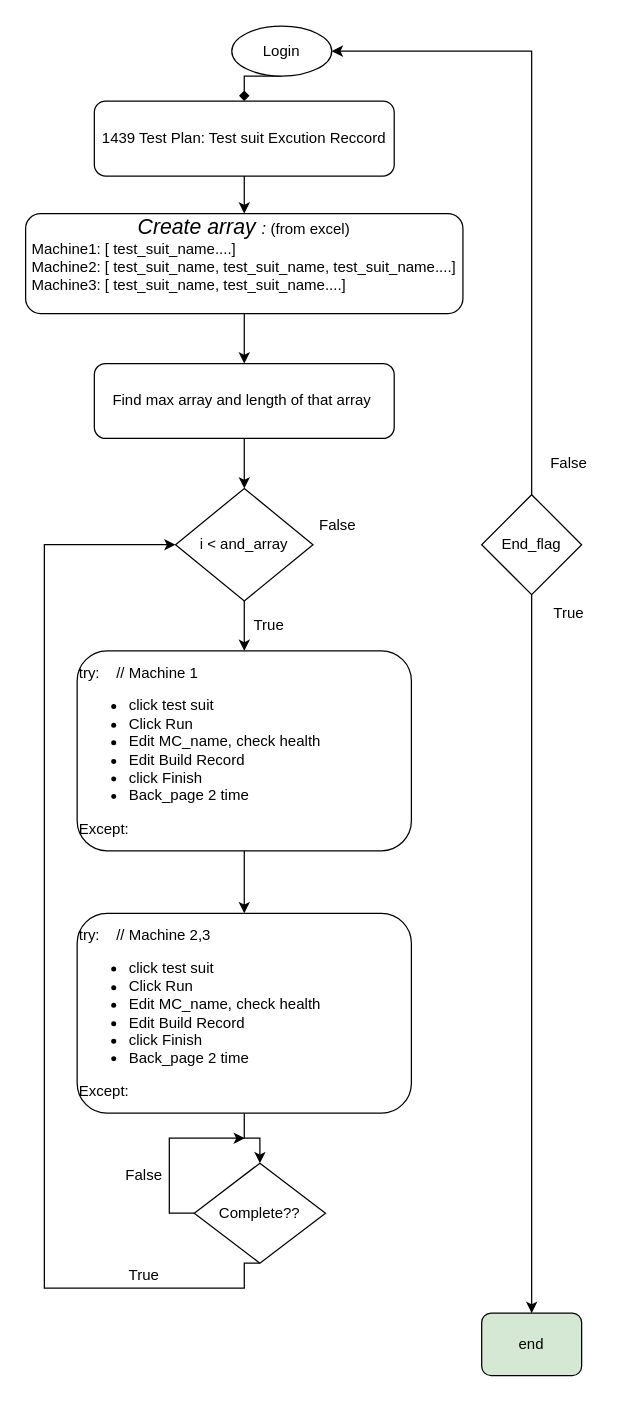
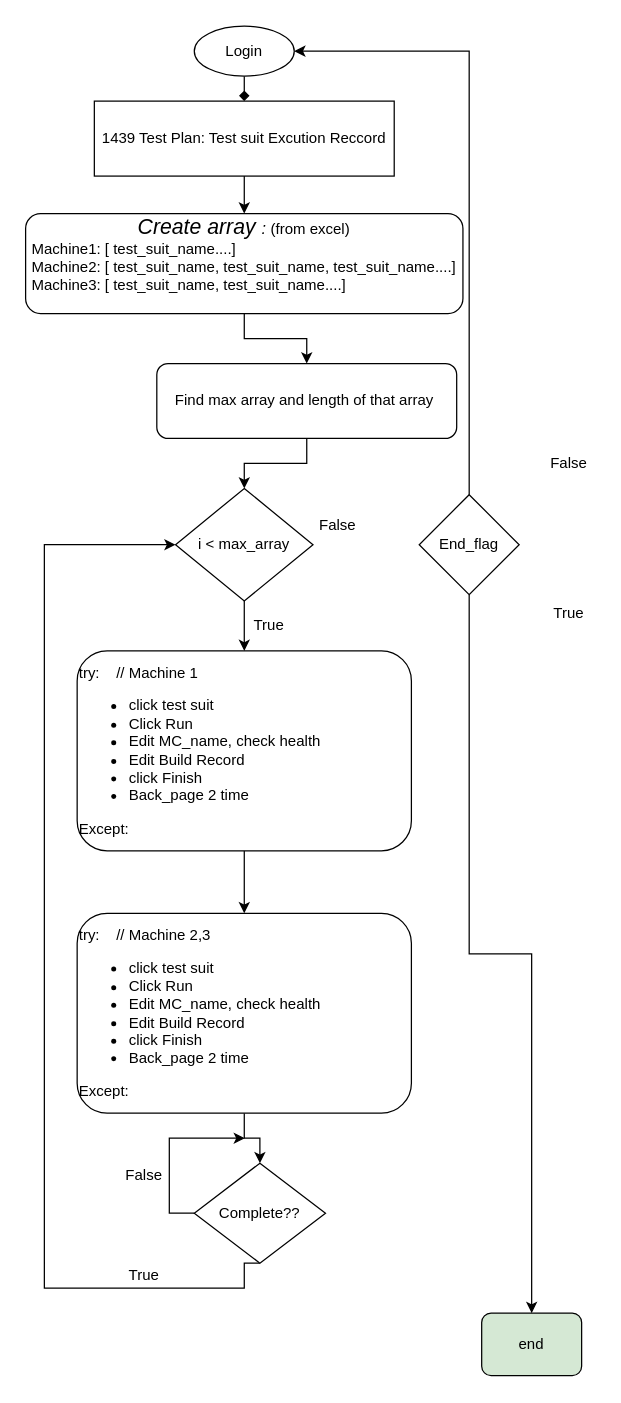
  <mxCell id="0" />
  <mxCell id="1" parent="0" />
  <mxCell id="2" style="edgeStyle=orthogonalEdgeStyle;rounded=0;orthogonalLoop=1;jettySize=auto;html=1;exitX=0.5;exitY=1;exitDx=0;exitDy=0;entryX=0.5;entryY=0;entryDx=0;entryDy=0;" parent="1" source="3" target="5" edge="1"><mxGeometry relative="1" as="geometry" /></mxCell>
- <mxCell id="3" value="&lt;span&gt;i &amp;lt; and_array&lt;/span&gt;" style="rhombus;whiteSpace=wrap;html=1;" parent="1" vertex="1"><mxGeometry x="140" y="390" width="110" height="90" as="geometry" /></mxCell>
+ <mxCell id="3" value="&lt;span&gt;i &amp;lt; max_array&lt;/span&gt;" style="rhombus;whiteSpace=wrap;html=1;" parent="1" vertex="1"><mxGeometry x="140" y="390" width="110" height="90" as="geometry" /></mxCell>
  <mxCell id="4" style="edgeStyle=orthogonalEdgeStyle;rounded=0;orthogonalLoop=1;jettySize=auto;html=1;exitX=0.5;exitY=1;exitDx=0;exitDy=0;entryX=0.5;entryY=0;entryDx=0;entryDy=0;" parent="1" source="5" target="7" edge="1"><mxGeometry relative="1" as="geometry" /></mxCell>
  <mxCell id="5" value="try:&amp;nbsp; &amp;nbsp; // Machine 1&lt;br&gt;&lt;ul&gt;&lt;li&gt;click test suit&lt;/li&gt;&lt;li&gt;Click Run&lt;/li&gt;&lt;li&gt;Edit MC_name, check health&lt;/li&gt;&lt;li&gt;Edit Build Record&lt;/li&gt;&lt;li&gt;click Finish&lt;/li&gt;&lt;li&gt;Back_page 2 time&lt;/li&gt;&lt;/ul&gt;Except:&amp;nbsp;" style="rounded=1;whiteSpace=wrap;html=1;align=left;" parent="1" vertex="1"><mxGeometry x="61.25" y="520" width="267.5" height="160" as="geometry" /></mxCell>
  <mxCell id="6" style="edgeStyle=orthogonalEdgeStyle;rounded=0;orthogonalLoop=1;jettySize=auto;html=1;exitX=0.5;exitY=1;exitDx=0;exitDy=0;entryX=0.5;entryY=0;entryDx=0;entryDy=0;" parent="1" source="7" target="10" edge="1"><mxGeometry relative="1" as="geometry" /></mxCell>
  <mxCell id="7" value="try:&amp;nbsp; &amp;nbsp; // Machine 2,3&lt;br&gt;&lt;ul&gt;&lt;li&gt;click test suit&lt;/li&gt;&lt;li&gt;Click Run&lt;/li&gt;&lt;li&gt;Edit MC_name, check health&lt;/li&gt;&lt;li&gt;Edit Build Record&lt;/li&gt;&lt;li&gt;click Finish&lt;/li&gt;&lt;li&gt;Back_page 2 time&lt;/li&gt;&lt;/ul&gt;Except:&amp;nbsp;" style="rounded=1;whiteSpace=wrap;html=1;align=left;" parent="1" vertex="1"><mxGeometry x="61.25" y="730" width="267.5" height="160" as="geometry" /></mxCell>
  <mxCell id="8" style="edgeStyle=orthogonalEdgeStyle;rounded=0;orthogonalLoop=1;jettySize=auto;html=1;exitX=0;exitY=0.5;exitDx=0;exitDy=0;" parent="1" source="10" edge="1"><mxGeometry relative="1" as="geometry"><mxPoint x="195" y="910" as="targetPoint" /></mxGeometry></mxCell>
  <mxCell id="9" style="edgeStyle=orthogonalEdgeStyle;rounded=0;orthogonalLoop=1;jettySize=auto;html=1;exitX=0.5;exitY=1;exitDx=0;exitDy=0;entryX=0;entryY=0.5;entryDx=0;entryDy=0;" parent="1" source="10" target="3" edge="1"><mxGeometry relative="1" as="geometry"><Array as="points"><mxPoint x="195" y="1030" /><mxPoint x="35" y="1030" /><mxPoint x="35" y="435" /></Array></mxGeometry></mxCell>
  <mxCell id="10" value="Complete??" style="rhombus;whiteSpace=wrap;html=1;" parent="1" vertex="1"><mxGeometry x="155" y="930" width="105" height="80" as="geometry" /></mxCell>
  <mxCell id="11" value="False" style="text;html=1;strokeColor=none;fillColor=none;align=center;verticalAlign=middle;whiteSpace=wrap;rounded=0;" parent="1" vertex="1"><mxGeometry x="95" y="930" width="40" height="20" as="geometry" /></mxCell>
  <mxCell id="12" value="True" style="text;html=1;strokeColor=none;fillColor=none;align=center;verticalAlign=middle;whiteSpace=wrap;rounded=0;" parent="1" vertex="1"><mxGeometry x="95" y="1010" width="40" height="20" as="geometry" /></mxCell>
  <mxCell id="13" style="edgeStyle=orthogonalEdgeStyle;rounded=0;orthogonalLoop=1;jettySize=auto;html=1;exitX=0.5;exitY=1;exitDx=0;exitDy=0;entryX=0.5;entryY=0;entryDx=0;entryDy=0;" parent="1" source="14" target="3" edge="1"><mxGeometry relative="1" as="geometry" /></mxCell>
- <mxCell id="14" value="&lt;span&gt;Find max array and length of that array&amp;nbsp;&lt;/span&gt;" style="rounded=1;whiteSpace=wrap;html=1;" parent="1" vertex="1"><mxGeometry x="75" y="290" width="240" height="60" as="geometry" /></mxCell>
+ <mxCell id="14" value="&lt;span&gt;Find max array and length of that array&amp;nbsp;&lt;/span&gt;" style="rounded=1;whiteSpace=wrap;html=1;" parent="1" vertex="1"><mxGeometry x="125" y="290" width="240" height="60" as="geometry" /></mxCell>
  <mxCell id="15" style="edgeStyle=orthogonalEdgeStyle;rounded=0;orthogonalLoop=1;jettySize=auto;html=1;exitX=0.5;exitY=1;exitDx=0;exitDy=0;entryX=0.5;entryY=0;entryDx=0;entryDy=0;" parent="1" source="16" target="18" edge="1"><mxGeometry relative="1" as="geometry" /></mxCell>
- <mxCell id="16" value="&lt;span&gt;1439 Test Plan: Test suit Excution Reccord&lt;/span&gt;" style="rounded=1;whiteSpace=wrap;html=1;" parent="1" vertex="1"><mxGeometry x="75" y="80" width="240" height="60" as="geometry" /></mxCell>
+ <mxCell id="16" value="&lt;span&gt;1439 Test Plan: Test suit Excution Reccord&lt;/span&gt;" style="whiteSpace=wrap;html=1;rounded=0;" parent="1" vertex="1"><mxGeometry x="75" y="80" width="240" height="60" as="geometry" /></mxCell>
  <mxCell id="17" style="edgeStyle=orthogonalEdgeStyle;rounded=0;orthogonalLoop=1;jettySize=auto;html=1;exitX=0.5;exitY=1;exitDx=0;exitDy=0;entryX=0.5;entryY=0;entryDx=0;entryDy=0;" parent="1" source="18" target="14" edge="1"><mxGeometry relative="1" as="geometry" /></mxCell>
  <mxCell id="18" value="&lt;i&gt;&lt;font style=&quot;font-size: 17px&quot;&gt;Create array&amp;nbsp;&lt;/font&gt;&lt;span style=&quot;font-size: 13px&quot;&gt;:&amp;nbsp;&lt;/span&gt;&lt;/i&gt;&lt;span&gt;(from excel)&lt;/span&gt;&lt;br&gt;&lt;div style=&quot;text-align: left&quot;&gt;&lt;font style=&quot;font-size: 12px&quot;&gt;Machine1: [ test_suit_name....]&lt;/font&gt;&lt;/div&gt;&lt;div style=&quot;text-align: left&quot;&gt;Machine2: [ test_suit_name, test_suit_name, test_suit_name....]&lt;/div&gt;&lt;div style=&quot;text-align: left&quot;&gt;Machine3: [ test_suit_name, test_suit_name....]&lt;/div&gt;&lt;span&gt;&amp;nbsp;&lt;/span&gt;" style="rounded=1;whiteSpace=wrap;html=1;" parent="1" vertex="1"><mxGeometry x="20" y="170" width="350" height="80" as="geometry" /></mxCell>
  <mxCell id="19" style="edgeStyle=orthogonalEdgeStyle;rounded=0;orthogonalLoop=1;jettySize=auto;html=1;exitX=0.5;exitY=1;exitDx=0;exitDy=0;entryX=0.5;entryY=0;entryDx=0;entryDy=0;endArrow=diamond;" parent="1" source="20" target="16" edge="1"><mxGeometry relative="1" as="geometry" /></mxCell>
- <mxCell id="20" value="&lt;span&gt;Login&lt;/span&gt;" style="ellipse;whiteSpace=wrap;html=1;" parent="1" vertex="1"><mxGeometry x="185" y="20" width="80" height="40" as="geometry" /></mxCell>
+ <mxCell id="20" value="&lt;span&gt;Login&lt;/span&gt;" style="ellipse;whiteSpace=wrap;html=1;" parent="1" vertex="1"><mxGeometry x="155" width="80" height="40" as="geometry" y="20" /></mxCell>
  <mxCell id="21" value="True" style="text;html=1;strokeColor=none;fillColor=none;align=center;verticalAlign=middle;whiteSpace=wrap;rounded=0;" parent="1" vertex="1"><mxGeometry x="195" y="490" width="40" height="20" as="geometry" /></mxCell>
  <mxCell id="22" style="edgeStyle=orthogonalEdgeStyle;rounded=0;orthogonalLoop=1;jettySize=auto;html=1;exitX=0.5;exitY=0;exitDx=0;exitDy=0;entryX=1;entryY=0.5;entryDx=0;entryDy=0;" edge="1" parent="1" source="24" target="20"><mxGeometry relative="1" as="geometry" /></mxCell>
  <mxCell id="23" style="edgeStyle=orthogonalEdgeStyle;rounded=0;orthogonalLoop=1;jettySize=auto;html=1;exitX=0.5;exitY=1;exitDx=0;exitDy=0;" edge="1" parent="1" source="24" target="25"><mxGeometry relative="1" as="geometry" /></mxCell>
- <mxCell id="24" value="End_flag" style="rhombus;whiteSpace=wrap;html=1;" vertex="1" parent="1"><mxGeometry x="385" y="395" width="80" height="80" as="geometry" /></mxCell>
+ <mxCell id="24" value="End_flag" style="rhombus;whiteSpace=wrap;html=1;" vertex="1" parent="1"><mxGeometry x="335" y="395" width="80" height="80" as="geometry" /></mxCell>
  <mxCell id="25" value="end" style="rounded=1;whiteSpace=wrap;html=1;fillColor=#d5e8d4;" vertex="1" parent="1"><mxGeometry x="385" y="1050" width="80" height="50" as="geometry" /></mxCell>
  <mxCell id="26" value="True" style="text;html=1;strokeColor=none;fillColor=none;align=center;verticalAlign=middle;whiteSpace=wrap;rounded=0;" vertex="1" parent="1"><mxGeometry x="435" y="480" width="40" height="20" as="geometry" /></mxCell>
  <mxCell id="27" value="False" style="text;html=1;strokeColor=none;fillColor=none;align=center;verticalAlign=middle;whiteSpace=wrap;rounded=0;" vertex="1" parent="1"><mxGeometry x="250" y="410" width="40" height="20" as="geometry" /></mxCell>
  <mxCell id="28" value="False" style="text;html=1;strokeColor=none;fillColor=none;align=center;verticalAlign=middle;whiteSpace=wrap;rounded=0;" vertex="1" parent="1"><mxGeometry x="435" y="360" width="40" height="20" as="geometry" /></mxCell>
